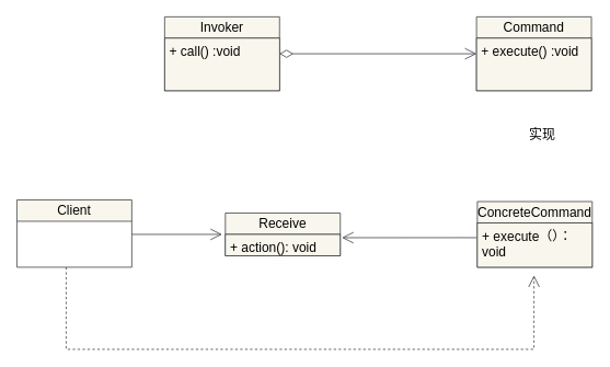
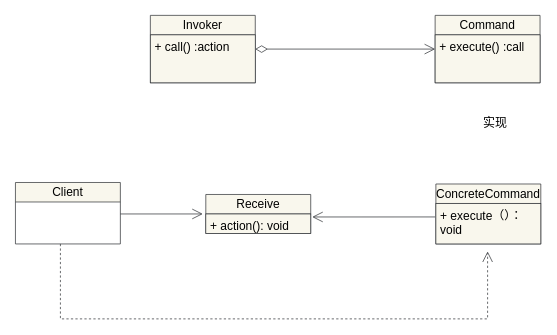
  <mxCell id="0" />
  <mxCell id="1" parent="0" />
  <mxCell id="2" value="&lt;span&gt;&lt;font style=&quot;vertical-align: inherit;&quot; class=&quot;notranslate fyzs-translate-target fyzs-translate-target-wrapper&quot;&gt;&lt;font style=&quot;vertical-align: inherit;&quot; class=&quot;notranslate fyzs-translate-target fyzs-translate-target-box&quot;&gt;&lt;font style=&quot;vertical-align: inherit;&quot; title=&quot;Invoker&quot; class=&quot;notranslate fyzs-translate-target fyzs-translate-target-text&quot;&gt;Invoker&lt;/font&gt;&lt;/font&gt;&lt;/font&gt;&lt;/span&gt;" style="swimlane;fontStyle=0;childLayout=stackLayout;horizontal=1;startSize=26;fillColor=#f9f7ed;horizontalStack=0;resizeParent=1;resizeParentMax=0;resizeLast=0;collapsible=1;marginBottom=0;whiteSpace=wrap;html=1;strokeColor=#36393d;fontSize=16;" vertex="1" parent="1"><mxGeometry x="200" y="20" width="140" height="90" as="geometry" /></mxCell>
- <mxCell id="3" value="&lt;font style=&quot;vertical-align: inherit;&quot; class=&quot;notranslate fyzs-translate-target fyzs-translate-target-wrapper&quot;&gt;&lt;font style=&quot;vertical-align: inherit;&quot; class=&quot;notranslate fyzs-translate-target fyzs-translate-target-box&quot;&gt;&lt;font style=&quot;vertical-align: inherit;&quot; title=&quot;+&quot; class=&quot;notranslate fyzs-translate-target fyzs-translate-target-text&quot;&gt;+ call() :void&lt;/font&gt;&lt;/font&gt;&lt;/font&gt;" style="text;strokeColor=#36393d;fillColor=#f9f7ed;align=left;verticalAlign=top;spacingLeft=4;spacingRight=4;overflow=hidden;rotatable=0;points=[[0,0.5],[1,0.5]];portConstraint=eastwest;whiteSpace=wrap;html=1;fontSize=16;" vertex="1" parent="2"><mxGeometry y="26" width="140" height="64" as="geometry" /></mxCell>
+ <mxCell id="3" value="&lt;font style=&quot;vertical-align: inherit;&quot; class=&quot;notranslate fyzs-translate-target fyzs-translate-target-wrapper&quot;&gt;&lt;font style=&quot;vertical-align: inherit;&quot; class=&quot;notranslate fyzs-translate-target fyzs-translate-target-box&quot;&gt;&lt;font style=&quot;vertical-align: inherit;&quot; title=&quot;+&quot; class=&quot;notranslate fyzs-translate-target fyzs-translate-target-text&quot;&gt;+ call() :action&lt;/font&gt;&lt;/font&gt;&lt;/font&gt;" style="text;strokeColor=#36393d;fillColor=#f9f7ed;align=left;verticalAlign=top;spacingLeft=4;spacingRight=4;overflow=hidden;rotatable=0;points=[[0,0.5],[1,0.5]];portConstraint=eastwest;whiteSpace=wrap;html=1;fontSize=16;" vertex="1" parent="2"><mxGeometry y="26" width="140" height="64" as="geometry" /></mxCell>
  <mxCell id="4" value="" style="endArrow=open;html=1;endSize=12;startArrow=diamondThin;startSize=14;startFill=0;edgeStyle=orthogonalEdgeStyle;align=left;verticalAlign=bottom;rounded=0;fillColor=#f9f7ed;strokeColor=#36393d;fontSize=16;" edge="1" parent="1"><mxGeometry x="-1" y="3" relative="1" as="geometry"><mxPoint x="340" y="65" as="sourcePoint" /><mxPoint x="580" y="65" as="targetPoint" /></mxGeometry></mxCell>
  <mxCell id="5" value="&lt;span&gt;&lt;font style=&quot;vertical-align: inherit;&quot; class=&quot;notranslate fyzs-translate-target fyzs-translate-target-wrapper&quot;&gt;&lt;font style=&quot;vertical-align: inherit;&quot; class=&quot;notranslate fyzs-translate-target fyzs-translate-target-box&quot;&gt;&lt;font style=&quot;vertical-align: inherit;&quot; title=&quot;Invoker&quot; class=&quot;notranslate fyzs-translate-target fyzs-translate-target-text&quot;&gt;Command&lt;/font&gt;&lt;/font&gt;&lt;/font&gt;&lt;/span&gt;" style="swimlane;fontStyle=0;childLayout=stackLayout;horizontal=1;startSize=26;fillColor=#f9f7ed;horizontalStack=0;resizeParent=1;resizeParentMax=0;resizeLast=0;collapsible=1;marginBottom=0;whiteSpace=wrap;html=1;strokeColor=#36393d;fontSize=16;" vertex="1" parent="1"><mxGeometry x="580" y="20" width="140" height="90" as="geometry" /></mxCell>
- <mxCell id="6" value="&lt;font style=&quot;vertical-align: inherit;&quot; class=&quot;notranslate fyzs-translate-target fyzs-translate-target-wrapper&quot;&gt;&lt;font style=&quot;vertical-align: inherit;&quot; class=&quot;notranslate fyzs-translate-target fyzs-translate-target-box&quot;&gt;&lt;font style=&quot;vertical-align: inherit;&quot; title=&quot;+&quot; class=&quot;notranslate fyzs-translate-target fyzs-translate-target-text&quot;&gt;+ execute() :void&lt;/font&gt;&lt;/font&gt;&lt;/font&gt;" style="text;strokeColor=#36393d;fillColor=#f9f7ed;align=left;verticalAlign=top;spacingLeft=4;spacingRight=4;overflow=hidden;rotatable=0;points=[[0,0.5],[1,0.5]];portConstraint=eastwest;whiteSpace=wrap;html=1;fontSize=16;" vertex="1" parent="5"><mxGeometry y="26" width="140" height="64" as="geometry" /></mxCell>
+ <mxCell id="6" value="&lt;font style=&quot;vertical-align: inherit;&quot; class=&quot;notranslate fyzs-translate-target fyzs-translate-target-wrapper&quot;&gt;&lt;font style=&quot;vertical-align: inherit;&quot; class=&quot;notranslate fyzs-translate-target fyzs-translate-target-box&quot;&gt;&lt;font style=&quot;vertical-align: inherit;&quot; title=&quot;+&quot; class=&quot;notranslate fyzs-translate-target fyzs-translate-target-text&quot;&gt;+ execute() :call&lt;/font&gt;&lt;/font&gt;&lt;/font&gt;" style="text;strokeColor=#36393d;fillColor=#f9f7ed;align=left;verticalAlign=top;spacingLeft=4;spacingRight=4;overflow=hidden;rotatable=0;points=[[0,0.5],[1,0.5]];portConstraint=eastwest;whiteSpace=wrap;html=1;fontSize=16;" vertex="1" parent="5"><mxGeometry y="26" width="140" height="64" as="geometry" /></mxCell>
  <mxCell id="7" value="&lt;font style=&quot;vertical-align: inherit;&quot; class=&quot;notranslate fyzs-translate-target fyzs-translate-target-wrapper&quot;&gt;&lt;font style=&quot;vertical-align: inherit;&quot; class=&quot;notranslate fyzs-translate-target fyzs-translate-target-box&quot;&gt;&lt;font style=&quot;vertical-align: inherit;&quot; title=&quot;Classname&quot; class=&quot;notranslate fyzs-translate-target fyzs-translate-target-text&quot;&gt;ConcreteCommand&lt;/font&gt;&lt;/font&gt;&lt;/font&gt;" style="swimlane;fontStyle=0;childLayout=stackLayout;horizontal=1;startSize=26;fillColor=#f9f7ed;horizontalStack=0;resizeParent=1;resizeParentMax=0;resizeLast=0;collapsible=1;marginBottom=0;whiteSpace=wrap;html=1;strokeColor=#36393d;fontSize=16;" vertex="1" parent="1"><mxGeometry x="581" y="245" width="140" height="80" as="geometry" /></mxCell>
  <mxCell id="8" value="&lt;font style=&quot;vertical-align: inherit;&quot; class=&quot;notranslate fyzs-translate-target fyzs-translate-target-wrapper&quot;&gt;&lt;font style=&quot;vertical-align: inherit;&quot; class=&quot;notranslate fyzs-translate-target fyzs-translate-target-box&quot;&gt;&lt;font style=&quot;vertical-align: inherit;&quot; title=&quot;+ execute() :void&quot; class=&quot;notranslate fyzs-translate-target fyzs-translate-target-text&quot;&gt;+ execute（）：void&lt;/font&gt;&lt;/font&gt;&lt;/font&gt;" style="text;strokeColor=#36393d;fillColor=#f9f7ed;align=left;verticalAlign=top;spacingLeft=4;spacingRight=4;overflow=hidden;rotatable=0;points=[[0,0.5],[1,0.5]];portConstraint=eastwest;whiteSpace=wrap;html=1;fontSize=16;" vertex="1" parent="7"><mxGeometry y="26" width="140" height="54" as="geometry" /></mxCell>
  <mxCell id="9" value="&lt;font style=&quot;vertical-align: inherit;&quot; class=&quot;notranslate fyzs-translate-target fyzs-translate-target-wrapper&quot;&gt;&lt;font style=&quot;vertical-align: inherit;&quot; class=&quot;notranslate fyzs-translate-target fyzs-translate-target-box&quot;&gt;&lt;font style=&quot;vertical-align: inherit;&quot; title=&quot;s&quot; class=&quot;notranslate fyzs-translate-target fyzs-translate-target-text&quot;&gt;实现&lt;/font&gt;&lt;/font&gt;&lt;/font&gt;" style="text;html=1;align=center;verticalAlign=middle;resizable=0;points=[];autosize=1;fontSize=16;" vertex="1" parent="1"><mxGeometry x="630" y="148" width="60" height="30" as="geometry" /></mxCell>
  <mxCell id="10" value="&lt;font style=&quot;vertical-align: inherit;&quot; class=&quot;notranslate fyzs-translate-target fyzs-translate-target-wrapper&quot;&gt;&lt;font style=&quot;vertical-align: inherit;&quot; class=&quot;notranslate fyzs-translate-target fyzs-translate-target-box&quot;&gt;&lt;font style=&quot;vertical-align: inherit;&quot; title=&quot;Classname&quot; class=&quot;notranslate fyzs-translate-target fyzs-translate-target-text&quot;&gt;Receive&lt;/font&gt;&lt;/font&gt;&lt;/font&gt;" style="swimlane;fontStyle=0;childLayout=stackLayout;horizontal=1;startSize=26;fillColor=#f9f7ed;horizontalStack=0;resizeParent=1;resizeParentMax=0;resizeLast=0;collapsible=1;marginBottom=0;whiteSpace=wrap;html=1;strokeColor=#36393d;fontSize=16;" vertex="1" parent="1"><mxGeometry x="274" y="259" width="140" height="52" as="geometry" /></mxCell>
  <mxCell id="11" value="&lt;font style=&quot;vertical-align: inherit;&quot; class=&quot;notranslate fyzs-translate-target fyzs-translate-target-wrapper&quot;&gt;&lt;font style=&quot;vertical-align: inherit;&quot; class=&quot;notranslate fyzs-translate-target fyzs-translate-target-box&quot;&gt;&lt;font style=&quot;vertical-align: inherit;&quot; title=&quot;+ field: type&quot; class=&quot;notranslate fyzs-translate-target fyzs-translate-target-text&quot;&gt;+ action(): void&lt;/font&gt;&lt;/font&gt;&lt;/font&gt;" style="text;strokeColor=#36393d;fillColor=#f9f7ed;align=left;verticalAlign=top;spacingLeft=4;spacingRight=4;overflow=hidden;rotatable=0;points=[[0,0.5],[1,0.5]];portConstraint=eastwest;whiteSpace=wrap;html=1;fontSize=16;" vertex="1" parent="10"><mxGeometry y="26" width="140" height="26" as="geometry" /></mxCell>
  <mxCell id="12" value="" style="endArrow=open;endFill=1;endSize=12;html=1;rounded=0;entryX=1.007;entryY=0.808;entryDx=0;entryDy=0;entryPerimeter=0;exitX=-0.007;exitY=0.333;exitDx=0;exitDy=0;exitPerimeter=0;fillColor=#f9f7ed;strokeColor=#36393d;fontSize=16;" edge="1" parent="1" source="8"><mxGeometry width="160" relative="1" as="geometry"><mxPoint x="581" y="265" as="sourcePoint" /><mxPoint x="415.98" y="289.008" as="targetPoint" /></mxGeometry></mxCell>
  <mxCell id="13" value="&lt;font style=&quot;vertical-align: inherit;&quot; class=&quot;notranslate fyzs-translate-target fyzs-translate-target-wrapper&quot;&gt;&lt;font style=&quot;vertical-align: inherit;&quot; class=&quot;notranslate fyzs-translate-target fyzs-translate-target-box&quot;&gt;&lt;font style=&quot;vertical-align: inherit;&quot; title=&quot;Classname&quot; class=&quot;notranslate fyzs-translate-target fyzs-translate-target-text&quot;&gt;Client&lt;/font&gt;&lt;/font&gt;&lt;/font&gt;" style="swimlane;fontStyle=0;childLayout=stackLayout;horizontal=1;startSize=26;fillColor=#f9f7ed;horizontalStack=0;resizeParent=1;resizeParentMax=0;resizeLast=0;collapsible=1;marginBottom=0;whiteSpace=wrap;html=1;strokeColor=#36393d;fontSize=16;" vertex="1" parent="1"><mxGeometry x="20" y="243" width="140" height="82" as="geometry" /></mxCell>
  <mxCell id="14" value="" style="endArrow=open;endFill=1;endSize=12;html=1;rounded=0;fillColor=#f9f7ed;strokeColor=#36393d;fontSize=16;" edge="1" parent="1"><mxGeometry width="160" relative="1" as="geometry"><mxPoint x="160" y="285" as="sourcePoint" /><mxPoint x="270" y="285" as="targetPoint" /></mxGeometry></mxCell>
  <mxCell id="15" value="" style="endArrow=open;endSize=12;dashed=1;html=1;rounded=0;entryX=0.493;entryY=1.185;entryDx=0;entryDy=0;entryPerimeter=0;fillColor=#f9f7ed;strokeColor=#36393d;fontSize=16;" edge="1" parent="1" target="8"><mxGeometry width="160" relative="1" as="geometry"><mxPoint x="80" y="325" as="sourcePoint" /><mxPoint x="680" y="425" as="targetPoint" /><Array as="points"><mxPoint x="80" y="425" /><mxPoint x="650" y="425" /></Array></mxGeometry></mxCell>
